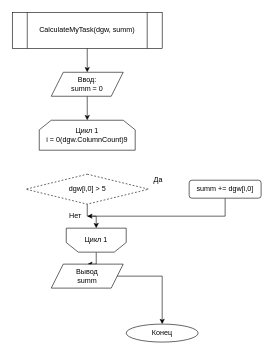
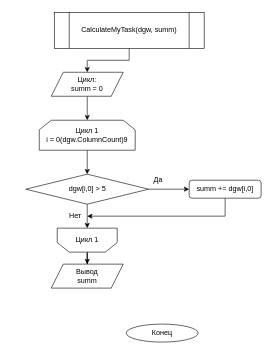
  <mxCell id="0" />
  <mxCell id="1" parent="0" />
  <mxCell id="2" style="edgeStyle=orthogonalEdgeStyle;rounded=0;orthogonalLoop=1;jettySize=auto;html=1;entryX=0.5;entryY=0;entryDx=0;entryDy=0;" parent="1" source="3" target="5" edge="1"><mxGeometry relative="1" as="geometry" /></mxCell>
- <mxCell id="3" value="CalculateMyTask(dgw, summ)" style="shape=process;whiteSpace=wrap;html=1;backgroundOutline=1;" parent="1" vertex="1"><mxGeometry x="20" width="250" height="60" as="geometry" y="20" /></mxCell>
+ <mxCell id="3" value="CalculateMyTask(dgw, summ)" style="shape=process;whiteSpace=wrap;html=1;backgroundOutline=1;" parent="1" vertex="1"><mxGeometry x="90" y="20" width="250" height="60" as="geometry" /></mxCell>
  <mxCell id="4" style="edgeStyle=orthogonalEdgeStyle;rounded=0;orthogonalLoop=1;jettySize=auto;html=1;entryX=0.5;entryY=0;entryDx=0;entryDy=0;" parent="1" source="5" target="7" edge="1"><mxGeometry relative="1" as="geometry" /></mxCell>
- <mxCell id="5" value="Ввод:&lt;br&gt;summ = 0" style="shape=parallelogram;perimeter=parallelogramPerimeter;whiteSpace=wrap;html=1;fixedSize=1;" parent="1" vertex="1"><mxGeometry x="85" y="120" width="120" height="40" as="geometry" /></mxCell>
+ <mxCell id="5" value="Цикл:&lt;br&gt;summ = 0" style="shape=parallelogram;perimeter=parallelogramPerimeter;whiteSpace=wrap;html=1;fixedSize=1;" parent="1" vertex="1"><mxGeometry x="85" y="120" width="120" height="40" as="geometry" /></mxCell>
+ <mxCell id="6" style="edgeStyle=orthogonalEdgeStyle;rounded=0;orthogonalLoop=1;jettySize=auto;html=1;entryX=0.5;entryY=0;entryDx=0;entryDy=0;" parent="1" source="7" target="10" edge="1"><mxGeometry relative="1" as="geometry" /></mxCell>
  <mxCell id="7" value="Цикл 1&lt;br&gt;i = 0(dgw.ColumnCount)9" style="shape=loopLimit;whiteSpace=wrap;html=1;" parent="1" vertex="1"><mxGeometry x="65" y="200" width="160" height="50" as="geometry" /></mxCell>
+ <mxCell id="8" style="edgeStyle=orthogonalEdgeStyle;rounded=0;orthogonalLoop=1;jettySize=auto;html=1;entryX=0;entryY=0.5;entryDx=0;entryDy=0;" parent="1" source="10" target="12" edge="1"><mxGeometry relative="1" as="geometry" /></mxCell>
  <mxCell id="9" style="edgeStyle=orthogonalEdgeStyle;rounded=0;orthogonalLoop=1;jettySize=auto;html=1;entryX=0.5;entryY=1;entryDx=0;entryDy=0;" parent="1" source="10" target="14" edge="1"><mxGeometry relative="1" as="geometry" /></mxCell>
- <mxCell id="10" value="dgw[i,0] &amp;gt; 5" style="rhombus;whiteSpace=wrap;html=1;dashed=1;" parent="1" vertex="1"><mxGeometry x="42.5" y="290" width="205" height="50" as="geometry" /></mxCell>
+ <mxCell id="10" value="dgw[i,0] &amp;gt; 5" style="rhombus;whiteSpace=wrap;html=1;" parent="1" vertex="1"><mxGeometry x="42.5" y="290" width="205" height="50" as="geometry" /></mxCell>
  <mxCell id="11" style="edgeStyle=orthogonalEdgeStyle;rounded=0;orthogonalLoop=1;jettySize=auto;html=1;" parent="1" source="12" edge="1"><mxGeometry relative="1" as="geometry"><mxPoint x="145" y="360" as="targetPoint" /><Array as="points"><mxPoint x="375" y="360" /><mxPoint x="145" y="360" /></Array></mxGeometry></mxCell>
  <mxCell id="12" value="summ += dgw[i,0]" style="whiteSpace=wrap;html=1;rounded=1;" parent="1" vertex="1"><mxGeometry x="315" y="300" width="120" height="30" as="geometry" /></mxCell>
  <mxCell id="13" style="edgeStyle=orthogonalEdgeStyle;rounded=0;orthogonalLoop=1;jettySize=auto;html=1;entryX=0.5;entryY=0;entryDx=0;entryDy=0;" parent="1" source="14" target="16" edge="1"><mxGeometry relative="1" as="geometry" /></mxCell>
- <mxCell id="14" value="Цикл 1" style="shape=loopLimit;whiteSpace=wrap;html=1;direction=west;" parent="1" vertex="1"><mxGeometry x="110" y="380" width="100" height="40" as="geometry" /></mxCell>
- <mxCell id="15" style="edgeStyle=orthogonalEdgeStyle;rounded=0;orthogonalLoop=1;jettySize=auto;html=1;entryX=0.5;entryY=0;entryDx=0;entryDy=0;" parent="1" source="16" target="17" edge="1"><mxGeometry relative="1" as="geometry" /></mxCell>
+ <mxCell id="14" value="Цикл 1" style="shape=loopLimit;whiteSpace=wrap;html=1;direction=west;" parent="1" vertex="1"><mxGeometry x="95" y="380" width="100" height="40" as="geometry" /></mxCell>
  <mxCell id="16" value="Вывод&lt;br&gt;summ" style="shape=parallelogram;perimeter=parallelogramPerimeter;whiteSpace=wrap;html=1;fixedSize=1;" parent="1" vertex="1"><mxGeometry x="85" y="440" width="120" height="40" as="geometry" /></mxCell>
  <mxCell id="17" value="Конец" style="ellipse;whiteSpace=wrap;html=1;" parent="1" vertex="1"><mxGeometry x="210" y="540" width="120" height="30" as="geometry" /></mxCell>
  <mxCell id="18" value="Да" style="text;html=1;align=center;verticalAlign=middle;resizable=0;points=[];autosize=1;" parent="1" vertex="1"><mxGeometry x="247.5" y="290" width="30" height="20" as="geometry" /></mxCell>
  <mxCell id="19" value="Нет" style="text;html=1;align=center;verticalAlign=middle;resizable=0;points=[];autosize=1;" parent="1" vertex="1"><mxGeometry x="105" y="350" width="40" height="20" as="geometry" /></mxCell>
